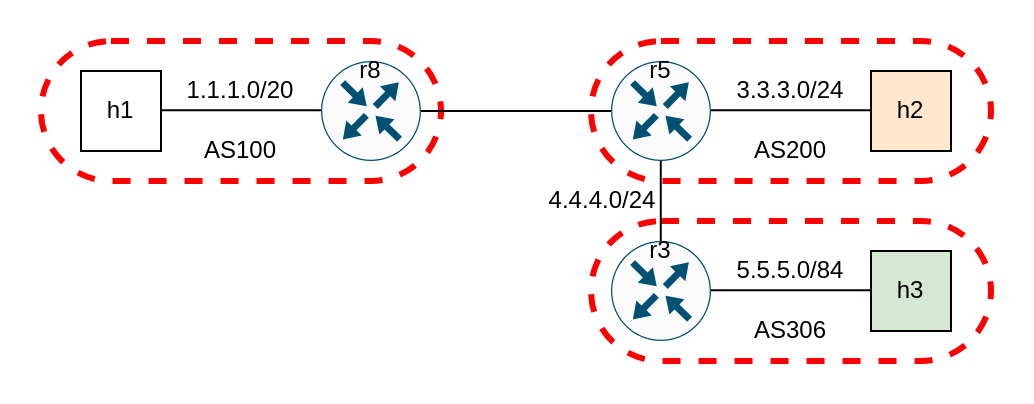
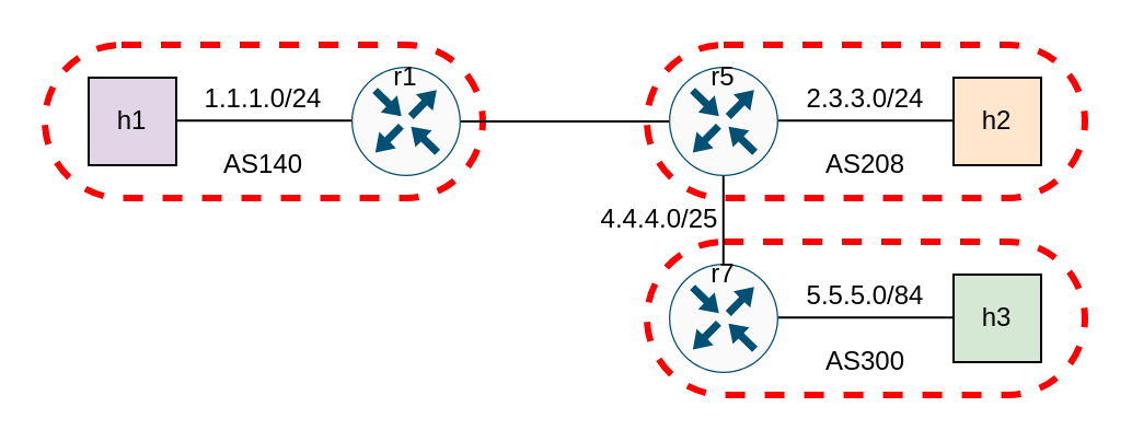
  <mxCell id="0" />
  <mxCell id="1" parent="0" />
  <mxCell id="2" value="" style="rounded=1;whiteSpace=wrap;html=1;arcSize=50;fillColor=none;strokeColor=#ff0000;strokeWidth=3;dashed=1;" vertex="1" parent="1"><mxGeometry x="295" y="20" width="200" height="70" as="geometry" /></mxCell>
  <mxCell id="3" value="" style="rounded=1;whiteSpace=wrap;html=1;arcSize=50;fillColor=none;strokeColor=#ff0000;strokeWidth=3;dashed=1;" vertex="1" parent="1"><mxGeometry x="20" y="20" width="200" height="70" as="geometry" /></mxCell>
  <mxCell id="4" value="" style="sketch=0;points=[[0.5,0,0],[1,0.5,0],[0.5,1,0],[0,0.5,0],[0.145,0.145,0],[0.856,0.145,0],[0.855,0.856,0],[0.145,0.855,0]];verticalLabelPosition=bottom;html=1;verticalAlign=top;aspect=fixed;align=center;pointerEvents=1;shape=mxgraph.cisco19.rect;prIcon=router;fillColor=#FAFAFA;strokeColor=#005073;" vertex="1" parent="1"><mxGeometry x="160" y="30" width="50" height="50" as="geometry" /></mxCell>
  <mxCell id="5" value="" style="sketch=0;points=[[0.5,0,0],[1,0.5,0],[0.5,1,0],[0,0.5,0],[0.145,0.145,0],[0.856,0.145,0],[0.855,0.856,0],[0.145,0.855,0]];verticalLabelPosition=bottom;html=1;verticalAlign=top;aspect=fixed;align=center;pointerEvents=1;shape=mxgraph.cisco19.rect;prIcon=router;fillColor=#FAFAFA;strokeColor=#005073;" vertex="1" parent="1"><mxGeometry x="305" y="30" width="50" height="50" as="geometry" /></mxCell>
  <mxCell id="6" value="" style="endArrow=none;html=1;rounded=0;entryX=0;entryY=0.5;entryDx=0;entryDy=0;entryPerimeter=0;exitX=1;exitY=0.5;exitDx=0;exitDy=0;exitPerimeter=0;" edge="1" parent="1" source="4" target="5"><mxGeometry width="50" height="50" relative="1" as="geometry"><mxPoint x="210" y="60" as="sourcePoint" /><mxPoint x="260" y="10" as="targetPoint" /></mxGeometry></mxCell>
  <mxCell id="7" value="" style="edgeStyle=none;orthogonalLoop=1;jettySize=auto;html=1;rounded=0;endArrow=none;endFill=0;" edge="1" parent="1"><mxGeometry width="80" relative="1" as="geometry"><mxPoint x="80" y="54.67" as="sourcePoint" /><mxPoint x="160" y="54.67" as="targetPoint" /><Array as="points" /></mxGeometry></mxCell>
  <mxCell id="8" value="" style="edgeStyle=none;orthogonalLoop=1;jettySize=auto;html=1;rounded=0;endArrow=none;endFill=0;" edge="1" parent="1"><mxGeometry width="80" relative="1" as="geometry"><mxPoint x="355" y="54.67" as="sourcePoint" /><mxPoint x="435" y="54.67" as="targetPoint" /><Array as="points" /></mxGeometry></mxCell>
- <mxCell id="9" value="1.1.1.0/20" style="text;strokeColor=none;align=center;fillColor=none;html=1;verticalAlign=middle;whiteSpace=wrap;rounded=0;" vertex="1" parent="1"><mxGeometry x="90" y="30" width="60" height="30" as="geometry" /></mxCell>
- <mxCell id="10" value="3.3.3.0/24" style="text;strokeColor=none;align=center;fillColor=none;html=1;verticalAlign=middle;whiteSpace=wrap;rounded=0;" vertex="1" parent="1"><mxGeometry x="365" y="30" width="60" height="30" as="geometry" /></mxCell>
- <mxCell id="11" value="h1" style="whiteSpace=wrap;html=1;aspect=fixed;" vertex="1" parent="1"><mxGeometry x="40" y="35" width="40" height="40" as="geometry" /></mxCell>
+ <mxCell id="9" value="1.1.1.0/24" style="text;strokeColor=none;align=center;fillColor=none;html=1;verticalAlign=middle;whiteSpace=wrap;rounded=0;" vertex="1" parent="1"><mxGeometry x="90" y="30" width="60" height="30" as="geometry" /></mxCell>
+ <mxCell id="10" value="2.3.3.0/24" style="text;strokeColor=none;align=center;fillColor=none;html=1;verticalAlign=middle;whiteSpace=wrap;rounded=0;" vertex="1" parent="1"><mxGeometry x="365" y="30" width="60" height="30" as="geometry" /></mxCell>
+ <mxCell id="11" value="h1" style="whiteSpace=wrap;html=1;aspect=fixed;fillColor=#e1d5e7;" vertex="1" parent="1"><mxGeometry x="40" y="35" width="40" height="40" as="geometry" /></mxCell>
  <mxCell id="12" value="h2" style="whiteSpace=wrap;html=1;aspect=fixed;fillColor=#ffe6cc;" vertex="1" parent="1"><mxGeometry x="435" y="35" width="40" height="40" as="geometry" /></mxCell>
- <mxCell id="13" value="AS100" style="text;strokeColor=none;align=center;fillColor=none;html=1;verticalAlign=middle;whiteSpace=wrap;rounded=0;" vertex="1" parent="1"><mxGeometry x="90" y="60" width="60" height="30" as="geometry" /></mxCell>
- <mxCell id="14" value="AS200" style="text;strokeColor=none;align=center;fillColor=none;html=1;verticalAlign=middle;whiteSpace=wrap;rounded=0;" vertex="1" parent="1"><mxGeometry x="365" y="60" width="60" height="30" as="geometry" /></mxCell>
- <mxCell id="15" value="r8" style="text;strokeColor=none;align=center;fillColor=none;html=1;verticalAlign=middle;whiteSpace=wrap;rounded=0;" vertex="1" parent="1"><mxGeometry x="155" y="20" width="60" height="30" as="geometry" /></mxCell>
+ <mxCell id="13" value="AS140" style="text;strokeColor=none;align=center;fillColor=none;html=1;verticalAlign=middle;whiteSpace=wrap;rounded=0;" vertex="1" parent="1"><mxGeometry x="90" y="60" width="60" height="30" as="geometry" /></mxCell>
+ <mxCell id="14" value="AS208" style="text;strokeColor=none;align=center;fillColor=none;html=1;verticalAlign=middle;whiteSpace=wrap;rounded=0;" vertex="1" parent="1"><mxGeometry x="365" y="60" width="60" height="30" as="geometry" /></mxCell>
+ <mxCell id="15" value="r1" style="text;strokeColor=none;align=center;fillColor=none;html=1;verticalAlign=middle;whiteSpace=wrap;rounded=0;" vertex="1" parent="1"><mxGeometry x="155" y="20" width="60" height="30" as="geometry" /></mxCell>
  <mxCell id="16" value="r5" style="text;strokeColor=none;align=center;fillColor=none;html=1;verticalAlign=middle;whiteSpace=wrap;rounded=0;" vertex="1" parent="1"><mxGeometry x="300" y="20" width="60" height="30" as="geometry" /></mxCell>
  <mxCell id="17" value="" style="rounded=1;whiteSpace=wrap;html=1;arcSize=50;fillColor=none;strokeColor=#ff0000;strokeWidth=3;dashed=1;" vertex="1" parent="1"><mxGeometry x="295" y="110" width="200" height="70" as="geometry" /></mxCell>
  <mxCell id="18" value="" style="sketch=0;points=[[0.5,0,0],[1,0.5,0],[0.5,1,0],[0,0.5,0],[0.145,0.145,0],[0.856,0.145,0],[0.855,0.856,0],[0.145,0.855,0]];verticalLabelPosition=bottom;html=1;verticalAlign=top;aspect=fixed;align=center;pointerEvents=1;shape=mxgraph.cisco19.rect;prIcon=router;fillColor=#FAFAFA;strokeColor=#005073;" vertex="1" parent="1"><mxGeometry x="305" y="120" width="50" height="50" as="geometry" /></mxCell>
  <mxCell id="19" value="" style="edgeStyle=none;orthogonalLoop=1;jettySize=auto;html=1;rounded=0;endArrow=none;endFill=0;" edge="1" parent="1"><mxGeometry width="80" relative="1" as="geometry"><mxPoint x="355" y="144.67" as="sourcePoint" /><mxPoint x="435" y="144.67" as="targetPoint" /><Array as="points" /></mxGeometry></mxCell>
  <mxCell id="20" value="5.5.5.0/84" style="text;strokeColor=none;align=center;fillColor=none;html=1;verticalAlign=middle;whiteSpace=wrap;rounded=0;" vertex="1" parent="1"><mxGeometry x="365" y="120" width="60" height="30" as="geometry" /></mxCell>
  <mxCell id="21" value="h3" style="whiteSpace=wrap;html=1;aspect=fixed;fillColor=#d5e8d4;" vertex="1" parent="1"><mxGeometry x="435" y="125" width="40" height="40" as="geometry" /></mxCell>
- <mxCell id="22" value="AS306" style="text;strokeColor=none;align=center;fillColor=none;html=1;verticalAlign=middle;whiteSpace=wrap;rounded=0;" vertex="1" parent="1"><mxGeometry x="365" y="150" width="60" height="30" as="geometry" /></mxCell>
- <mxCell id="23" value="r3" style="text;strokeColor=none;align=center;fillColor=none;html=1;verticalAlign=middle;whiteSpace=wrap;rounded=0;" vertex="1" parent="1"><mxGeometry x="300" y="110" width="60" height="30" as="geometry" /></mxCell>
+ <mxCell id="22" value="AS300" style="text;strokeColor=none;align=center;fillColor=none;html=1;verticalAlign=middle;whiteSpace=wrap;rounded=0;" vertex="1" parent="1"><mxGeometry x="365" y="150" width="60" height="30" as="geometry" /></mxCell>
+ <mxCell id="23" value="r7" style="text;strokeColor=none;align=center;fillColor=none;html=1;verticalAlign=middle;whiteSpace=wrap;rounded=0;" vertex="1" parent="1"><mxGeometry x="300" y="110" width="60" height="30" as="geometry" /></mxCell>
  <mxCell id="24" value="" style="edgeStyle=none;orthogonalLoop=1;jettySize=auto;html=1;rounded=0;endArrow=none;endFill=0;" edge="1" parent="1"><mxGeometry width="80" relative="1" as="geometry"><mxPoint x="329.88" y="120" as="sourcePoint" /><mxPoint x="329.88" y="80" as="targetPoint" /><Array as="points" /></mxGeometry></mxCell>
- <mxCell id="25" value="4.4.4.0/24" style="text;strokeColor=none;align=center;fillColor=none;html=1;verticalAlign=middle;whiteSpace=wrap;rounded=0;" vertex="1" parent="1"><mxGeometry x="271" y="85" width="60" height="30" as="geometry" /></mxCell>
+ <mxCell id="25" value="4.4.4.0/25" style="text;strokeColor=none;align=center;fillColor=none;html=1;verticalAlign=middle;whiteSpace=wrap;rounded=0;" vertex="1" parent="1"><mxGeometry x="271" y="85" width="60" height="30" as="geometry" /></mxCell>
